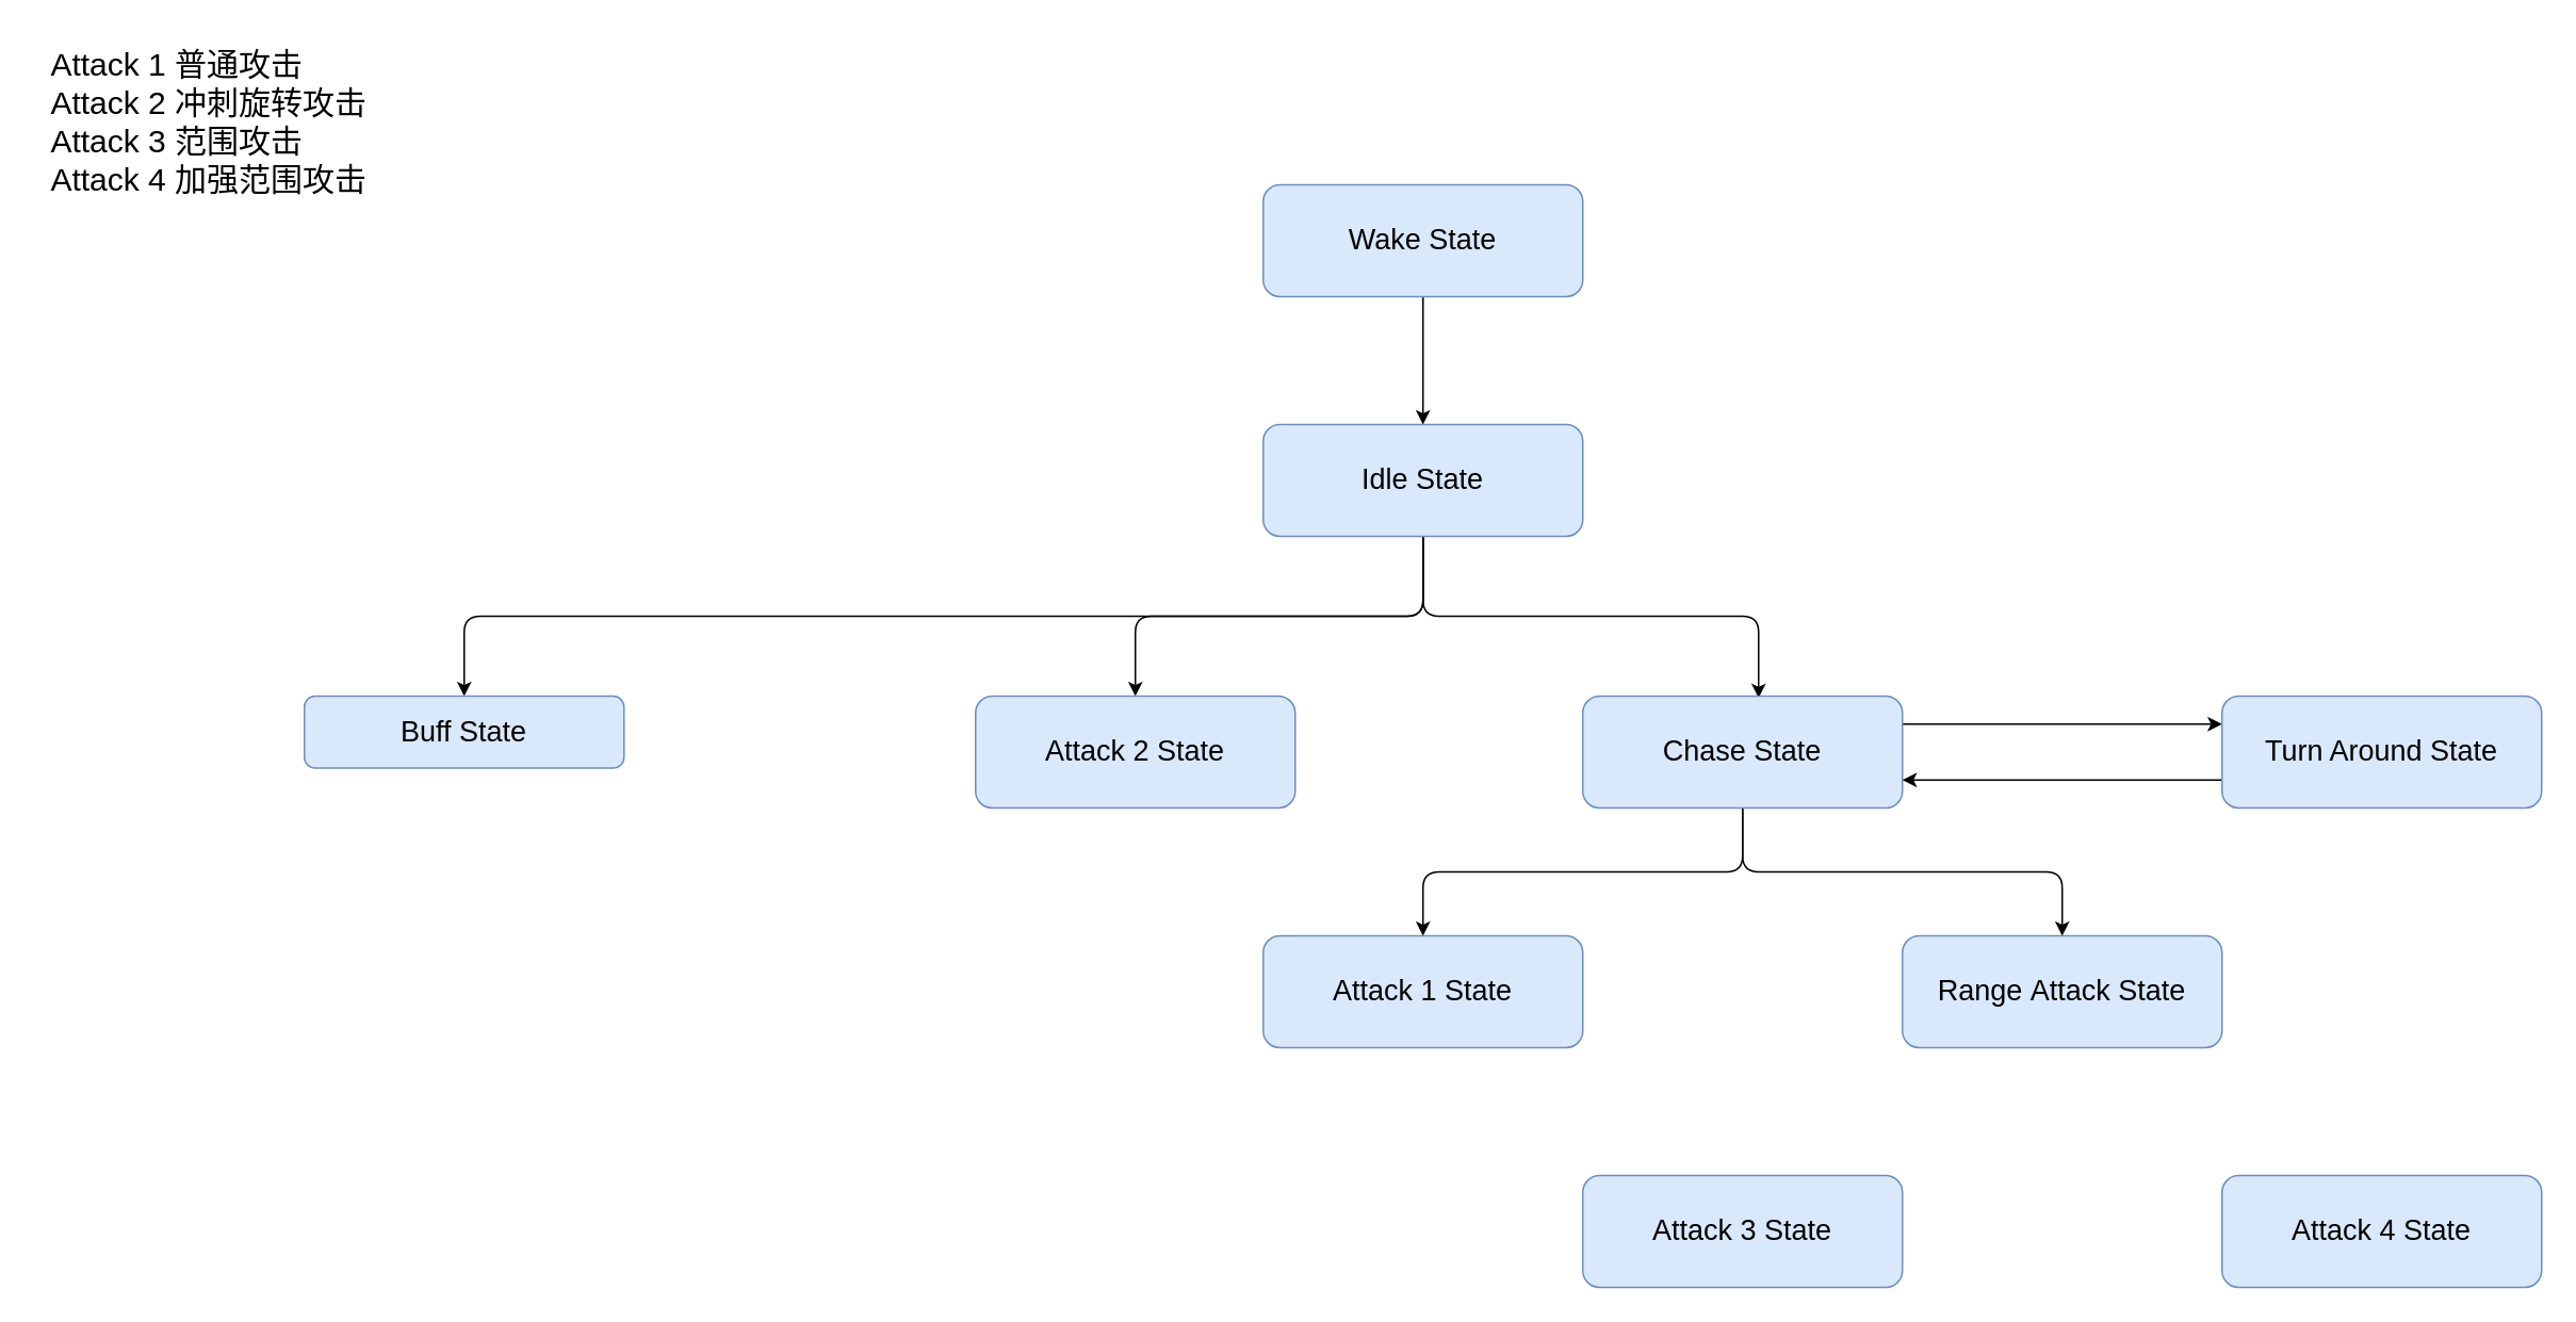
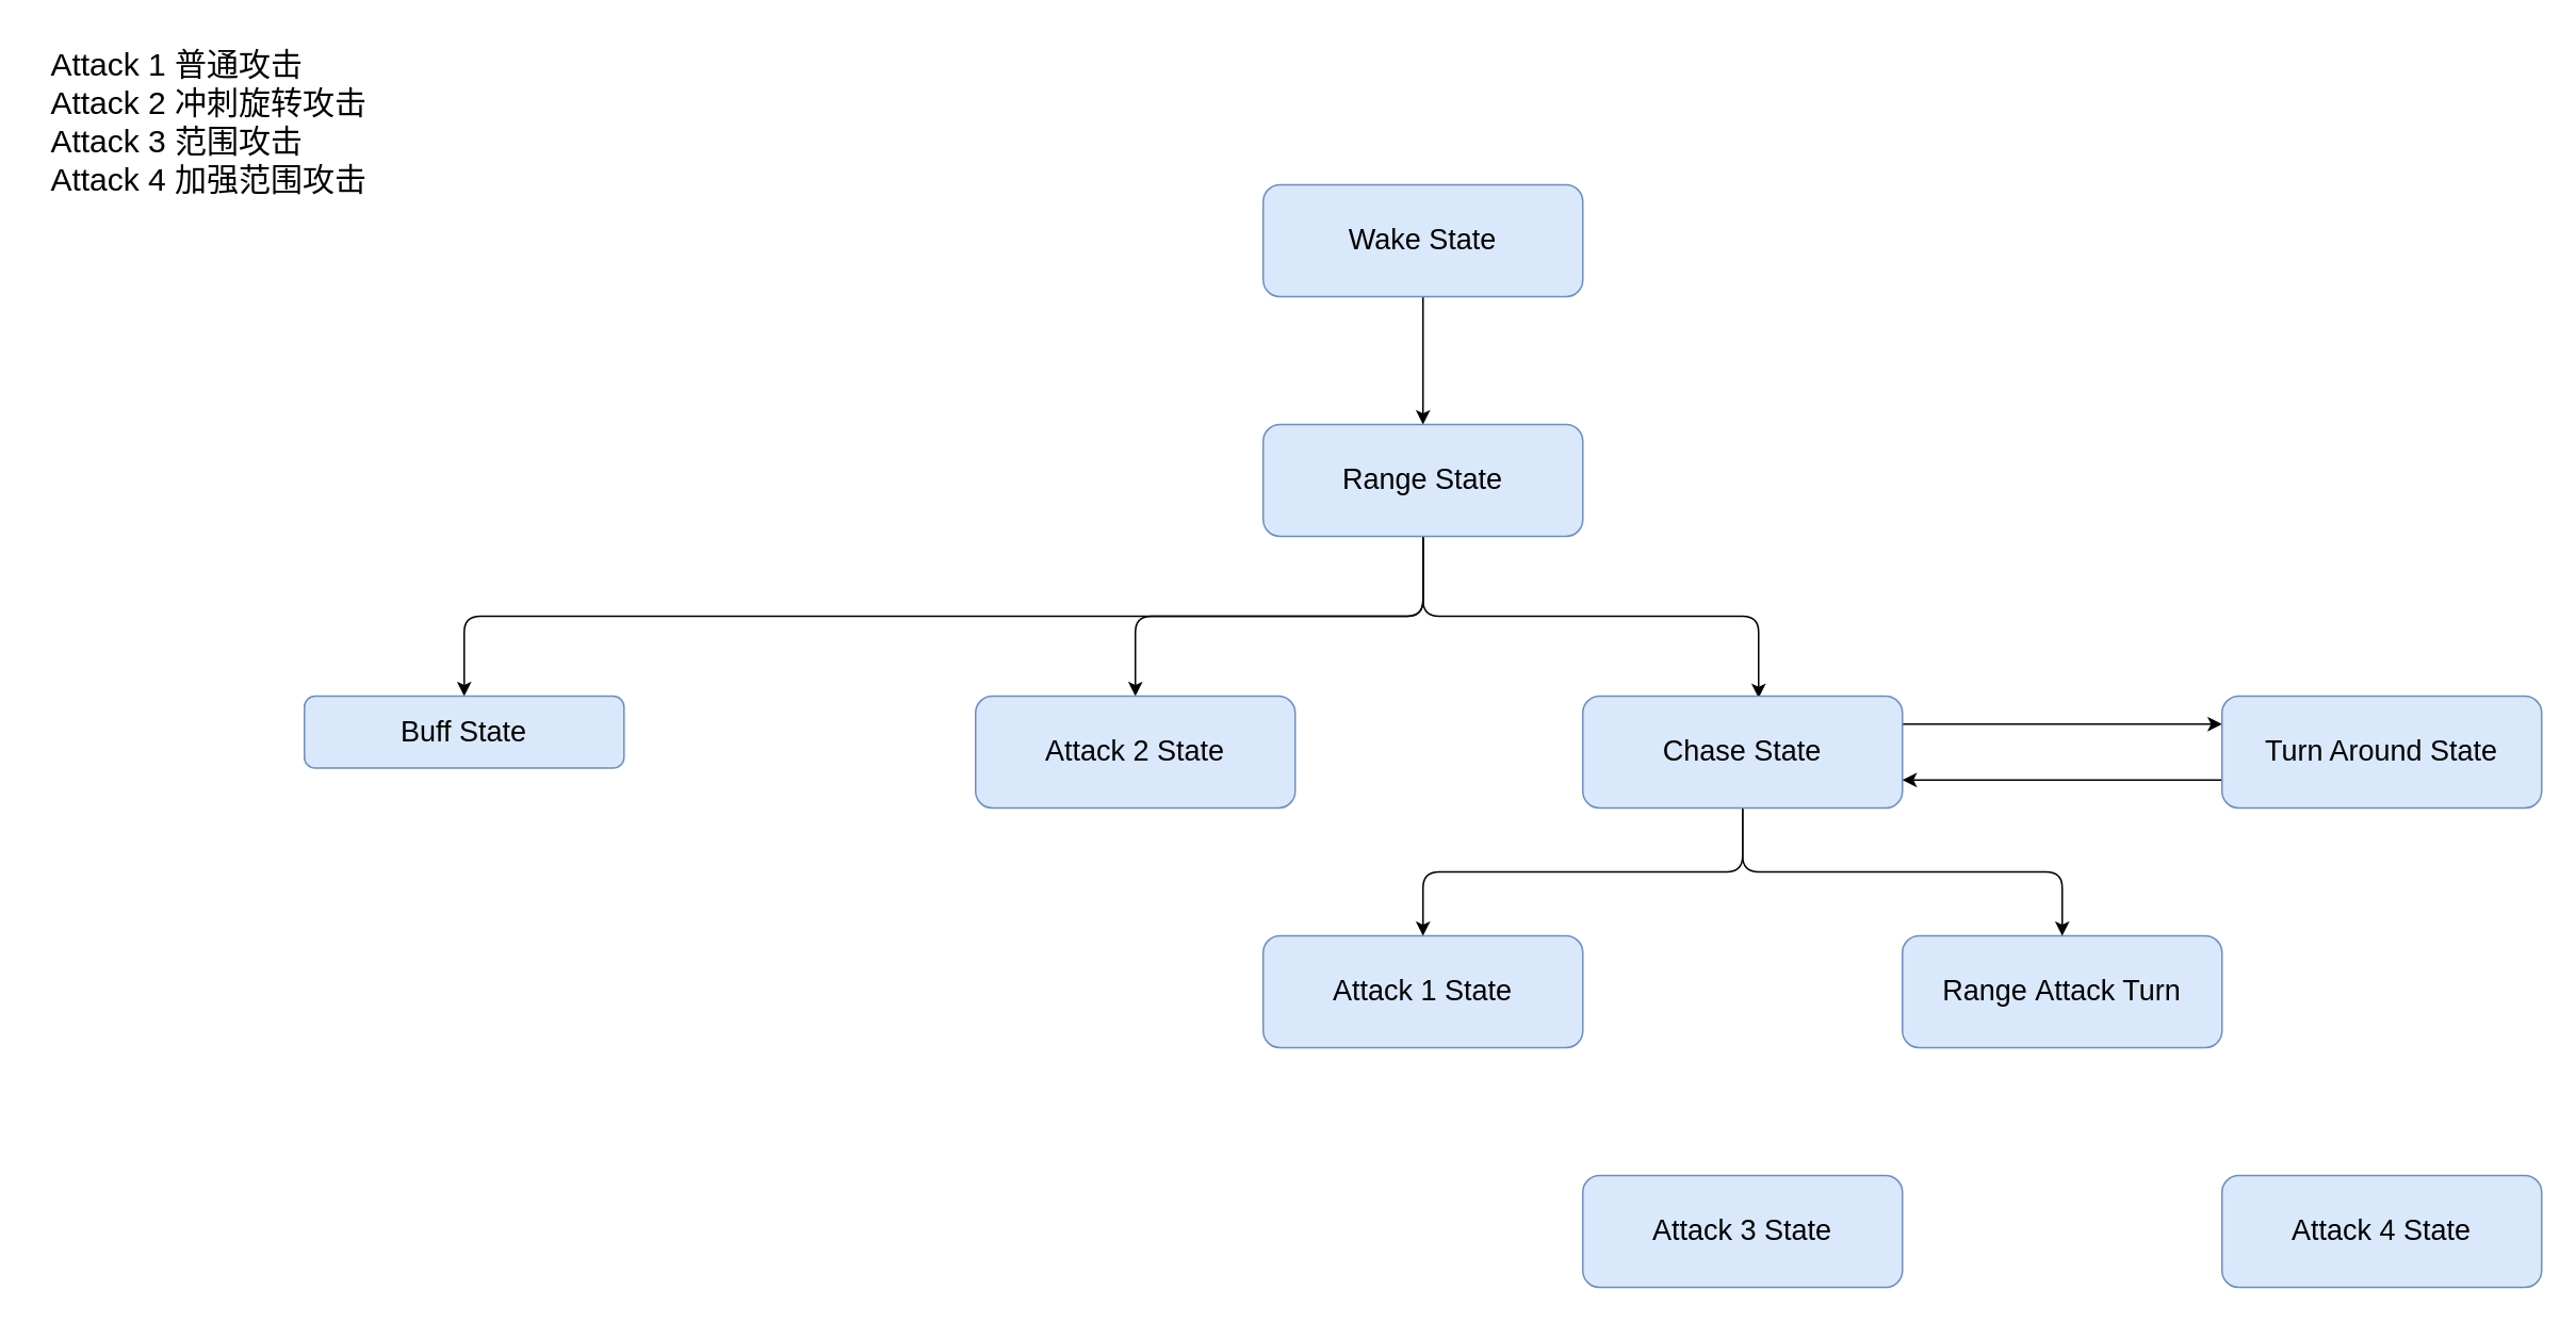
  <mxCell id="0" />
  <mxCell id="1" parent="0" />
  <mxCell id="2" style="edgeStyle=orthogonalEdgeStyle;rounded=1;orthogonalLoop=1;jettySize=auto;html=1;exitX=0.5;exitY=1;exitDx=0;exitDy=0;entryX=0.5;entryY=0;entryDx=0;entryDy=0;fontSize=20;" edge="1" parent="1" source="5" target="8"><mxGeometry relative="1" as="geometry" /></mxCell>
  <mxCell id="3" style="edgeStyle=orthogonalEdgeStyle;rounded=1;orthogonalLoop=1;jettySize=auto;html=1;exitX=0.5;exitY=1;exitDx=0;exitDy=0;entryX=0.55;entryY=0.017;entryDx=0;entryDy=0;entryPerimeter=0;fontSize=20;" edge="1" parent="1" source="5" target="15"><mxGeometry relative="1" as="geometry" /></mxCell>
  <mxCell id="4" style="edgeStyle=orthogonalEdgeStyle;rounded=1;orthogonalLoop=1;jettySize=auto;html=1;exitX=0.5;exitY=1;exitDx=0;exitDy=0;entryX=0.5;entryY=0;entryDx=0;entryDy=0;fontSize=20;" edge="1" parent="1" source="5" target="16"><mxGeometry relative="1" as="geometry" /></mxCell>
- <mxCell id="5" value="&lt;span style=&quot;font-size: 18px;&quot;&gt;Idle State&lt;br&gt;&lt;/span&gt;" style="rounded=1;whiteSpace=wrap;html=1;fillColor=#dae8fc;strokeColor=#6c8ebf;" vertex="1" parent="1"><mxGeometry x="790" y="265" width="200" height="70" as="geometry" /></mxCell>
+ <mxCell id="5" value="&lt;span style=&quot;font-size: 18px;&quot;&gt;Range State&lt;br&gt;&lt;/span&gt;" style="rounded=1;whiteSpace=wrap;html=1;fillColor=#dae8fc;strokeColor=#6c8ebf;" vertex="1" parent="1"><mxGeometry x="790" y="265" width="200" height="70" as="geometry" /></mxCell>
  <mxCell id="6" value="&lt;span style=&quot;font-size: 18px;&quot;&gt;Attack 4 State&lt;br&gt;&lt;/span&gt;" style="rounded=1;whiteSpace=wrap;html=1;fillColor=#dae8fc;strokeColor=#6c8ebf;" vertex="1" parent="1"><mxGeometry x="1390" y="735" width="200" height="70" as="geometry" /></mxCell>
  <mxCell id="7" value="&lt;span style=&quot;font-size: 18px;&quot;&gt;Attack 3 State&lt;br&gt;&lt;/span&gt;" style="rounded=1;whiteSpace=wrap;html=1;fillColor=#dae8fc;strokeColor=#6c8ebf;" vertex="1" parent="1"><mxGeometry x="990" y="735" width="200" height="70" as="geometry" /></mxCell>
  <mxCell id="8" value="&lt;span style=&quot;font-size: 18px;&quot;&gt;Attack 2 State&lt;br&gt;&lt;/span&gt;" style="rounded=1;whiteSpace=wrap;html=1;fillColor=#dae8fc;strokeColor=#6c8ebf;" vertex="1" parent="1"><mxGeometry x="610" y="435" width="200" height="70" as="geometry" /></mxCell>
  <mxCell id="9" value="&lt;span style=&quot;font-size: 18px;&quot;&gt;Attack 1 State&lt;br&gt;&lt;/span&gt;" style="rounded=1;whiteSpace=wrap;html=1;fillColor=#dae8fc;strokeColor=#6c8ebf;" vertex="1" parent="1"><mxGeometry x="790" y="585" width="200" height="70" as="geometry" /></mxCell>
  <mxCell id="10" value="&lt;div style=&quot;text-align: left;&quot;&gt;&lt;span style=&quot;font-size: 20px; background-color: initial;&quot;&gt;Attack 1 普通攻击&lt;/span&gt;&lt;/div&gt;&lt;font style=&quot;font-size: 20px;&quot;&gt;&lt;div style=&quot;text-align: left;&quot;&gt;&lt;span style=&quot;background-color: initial;&quot;&gt;Attack 2 冲刺旋转攻击&lt;/span&gt;&lt;/div&gt;&lt;div style=&quot;text-align: left;&quot;&gt;&lt;span style=&quot;background-color: initial;&quot;&gt;Attack 3 范围攻击&lt;/span&gt;&lt;/div&gt;&lt;div style=&quot;text-align: left;&quot;&gt;&lt;span style=&quot;background-color: initial;&quot;&gt;Attack 4 加强范围攻击&lt;/span&gt;&lt;/div&gt;&lt;/font&gt;" style="text;html=1;align=center;verticalAlign=middle;resizable=0;points=[];autosize=1;strokeColor=none;fillColor=none;" vertex="1" parent="1"><mxGeometry x="20" y="20" width="220" height="110" as="geometry" /></mxCell>
- <mxCell id="11" value="&lt;span style=&quot;font-size: 18px;&quot;&gt;Range&amp;nbsp;Attack State&lt;br&gt;&lt;/span&gt;" style="rounded=1;whiteSpace=wrap;html=1;fillColor=#dae8fc;strokeColor=#6c8ebf;" vertex="1" parent="1"><mxGeometry x="1190" y="585" width="200" height="70" as="geometry" /></mxCell>
+ <mxCell id="11" value="&lt;span style=&quot;font-size: 18px;&quot;&gt;Range&amp;nbsp;Attack Turn&lt;br&gt;&lt;/span&gt;" style="rounded=1;whiteSpace=wrap;html=1;fillColor=#dae8fc;strokeColor=#6c8ebf;" vertex="1" parent="1"><mxGeometry x="1190" y="585" width="200" height="70" as="geometry" /></mxCell>
  <mxCell id="12" style="edgeStyle=orthogonalEdgeStyle;rounded=1;orthogonalLoop=1;jettySize=auto;html=1;exitX=0.5;exitY=1;exitDx=0;exitDy=0;fontSize=20;" edge="1" parent="1" source="15" target="9"><mxGeometry relative="1" as="geometry" /></mxCell>
  <mxCell id="13" style="edgeStyle=orthogonalEdgeStyle;rounded=1;orthogonalLoop=1;jettySize=auto;html=1;exitX=0.5;exitY=1;exitDx=0;exitDy=0;fontSize=20;" edge="1" parent="1" source="15" target="11"><mxGeometry relative="1" as="geometry" /></mxCell>
  <mxCell id="14" style="edgeStyle=orthogonalEdgeStyle;rounded=1;orthogonalLoop=1;jettySize=auto;html=1;exitX=1;exitY=0.25;exitDx=0;exitDy=0;entryX=0;entryY=0.25;entryDx=0;entryDy=0;fontSize=20;" edge="1" parent="1" source="15" target="18"><mxGeometry relative="1" as="geometry" /></mxCell>
  <mxCell id="15" value="&lt;span style=&quot;font-size: 18px;&quot;&gt;Chase State&lt;br&gt;&lt;/span&gt;" style="rounded=1;whiteSpace=wrap;html=1;fillColor=#dae8fc;strokeColor=#6c8ebf;" vertex="1" parent="1"><mxGeometry x="990" y="435" width="200" height="70" as="geometry" /></mxCell>
  <mxCell id="16" value="&lt;span style=&quot;font-size: 18px;&quot;&gt;Buff State&lt;br&gt;&lt;/span&gt;" style="rounded=1;whiteSpace=wrap;html=1;fillColor=#dae8fc;strokeColor=#6c8ebf;" vertex="1" parent="1"><mxGeometry x="190" y="435" width="200" height="45" as="geometry" /></mxCell>
  <mxCell id="17" style="edgeStyle=orthogonalEdgeStyle;rounded=1;orthogonalLoop=1;jettySize=auto;html=1;exitX=0;exitY=0.75;exitDx=0;exitDy=0;entryX=1;entryY=0.75;entryDx=0;entryDy=0;fontSize=20;" edge="1" parent="1" source="18" target="15"><mxGeometry relative="1" as="geometry" /></mxCell>
  <mxCell id="18" value="&lt;span style=&quot;font-size: 18px;&quot;&gt;Turn Around State&lt;br&gt;&lt;/span&gt;" style="rounded=1;whiteSpace=wrap;html=1;fillColor=#dae8fc;strokeColor=#6c8ebf;" vertex="1" parent="1"><mxGeometry x="1390" y="435" width="200" height="70" as="geometry" /></mxCell>
  <mxCell id="19" style="edgeStyle=orthogonalEdgeStyle;rounded=1;orthogonalLoop=1;jettySize=auto;html=1;exitX=0.5;exitY=1;exitDx=0;exitDy=0;entryX=0.5;entryY=0;entryDx=0;entryDy=0;fontSize=20;" edge="1" parent="1" source="20" target="5"><mxGeometry relative="1" as="geometry" /></mxCell>
  <mxCell id="20" value="&lt;span style=&quot;font-size: 18px;&quot;&gt;Wake State&lt;br&gt;&lt;/span&gt;" style="rounded=1;whiteSpace=wrap;html=1;fillColor=#dae8fc;strokeColor=#6c8ebf;" vertex="1" parent="1"><mxGeometry x="790" y="115" width="200" height="70" as="geometry" /></mxCell>
